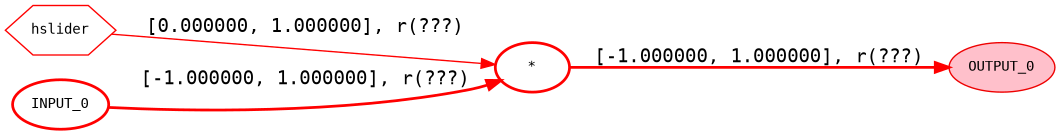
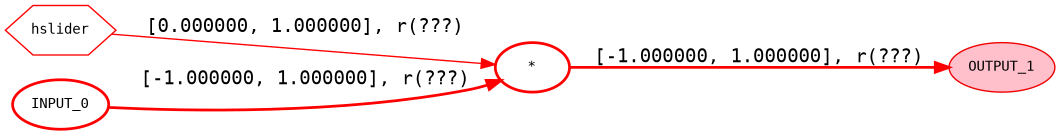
  strict digraph {
    rankdir=LR
    fontname="DejaVu Sans Mono"
    node [color=red fontsize=10 shape=ellipse style=bold fontname="DejaVu Sans Mono"]
    edge [color=red style=bold fontname="DejaVu Sans Mono"]
    n1 [label="*"]
-   OUTPUT_0 [color=red2 fillcolor=pink style=filled shape=""]
+   OUTPUT_0 [color=red2 fillcolor=pink style=filled label=OUTPUT_1 shape=""]
    n3 [label=hslider shape=hexagon style=""]
    n4 [label=INPUT_0]
    n1 -> OUTPUT_0 [label="[-1.000000, 1.000000], r(???)"]
    n3 -> n1 [label="[0.000000, 1.000000], r(???)" style=""]
    n4 -> n1 [label="[-1.000000, 1.000000], r(???)"]
  }
